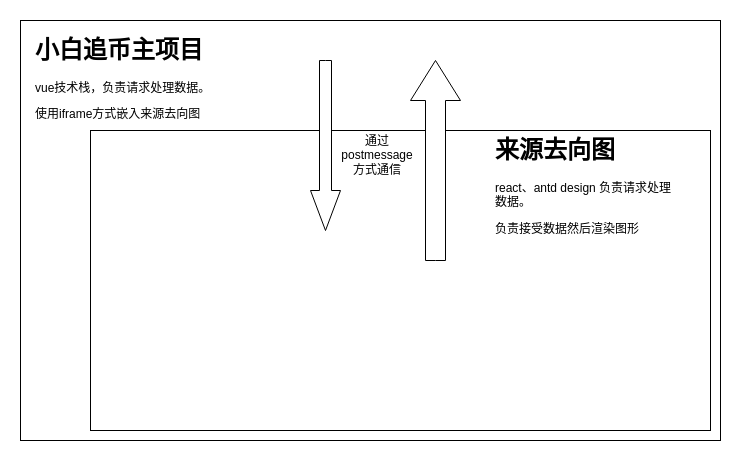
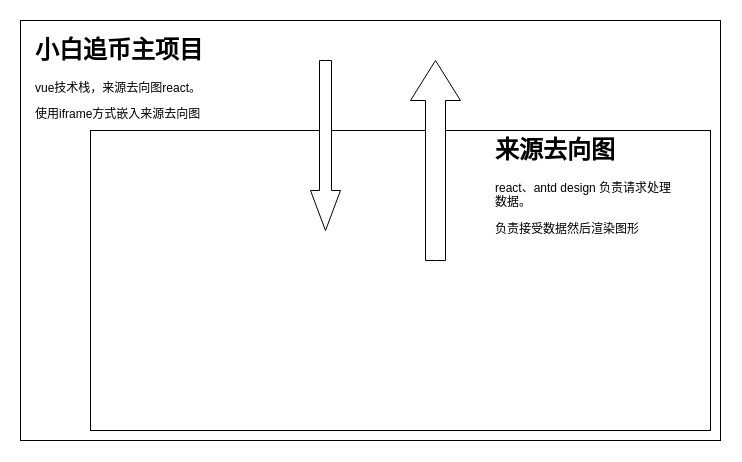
  <mxCell id="0" />
  <mxCell id="1" parent="0" />
  <mxCell id="2" value="" style="rounded=0;whiteSpace=wrap;html=1;" vertex="1" parent="1"><mxGeometry x="20" y="20" width="700" height="420" as="geometry" /></mxCell>
- <mxCell id="3" value="&lt;h1&gt;小白追币主项目&lt;/h1&gt;&lt;p&gt;vue技术栈，负责请求处理数据。&lt;/p&gt;&lt;p&gt;使用iframe方式嵌入来源去向图&lt;/p&gt;" style="text;html=1;strokeColor=none;fillColor=none;spacing=5;spacingTop=-20;whiteSpace=wrap;overflow=hidden;rounded=0;" vertex="1" parent="1"><mxGeometry x="30" y="30" width="190" height="120" as="geometry" /></mxCell>
+ <mxCell id="3" value="&lt;h1&gt;小白追币主项目&lt;/h1&gt;&lt;p&gt;vue技术栈，来源去向图react。&lt;/p&gt;&lt;p&gt;使用iframe方式嵌入来源去向图&lt;/p&gt;" style="text;html=1;strokeColor=none;fillColor=none;spacing=5;spacingTop=-20;whiteSpace=wrap;overflow=hidden;rounded=0;" vertex="1" parent="1"><mxGeometry x="30" y="30" width="190" height="120" as="geometry" /></mxCell>
  <mxCell id="4" value="" style="rounded=0;whiteSpace=wrap;html=1;gradientColor=none;fillColor=default;" vertex="1" parent="1"><mxGeometry x="90" y="130" width="620" height="300" as="geometry" /></mxCell>
  <mxCell id="5" value="&lt;h1&gt;来源去向图&lt;/h1&gt;&lt;p&gt;react、antd design 负责请求处理数据。&lt;/p&gt;&lt;p&gt;负责接受数据然后渲染图形&lt;/p&gt;" style="text;html=1;strokeColor=none;fillColor=none;spacing=5;spacingTop=-20;whiteSpace=wrap;overflow=hidden;rounded=0;" vertex="1" parent="1"><mxGeometry x="490" y="130" width="190" height="120" as="geometry" /></mxCell>
  <mxCell id="6" value="" style="html=1;shadow=0;dashed=0;align=center;verticalAlign=middle;shape=mxgraph.arrows2.arrow;dy=0.6;dx=40;direction=north;notch=0;" vertex="1" parent="1"><mxGeometry x="410" y="60" width="50" height="200" as="geometry" /></mxCell>
  <mxCell id="7" value="" style="html=1;shadow=0;dashed=0;align=center;verticalAlign=middle;shape=mxgraph.arrows2.arrow;dy=0.6;dx=40;direction=south;notch=0;" vertex="1" parent="1"><mxGeometry x="310" y="60" width="30" height="170" as="geometry" /></mxCell>
- <mxCell id="8" value="通过postmessage方式通信" style="text;html=1;strokeColor=none;fillColor=none;align=center;verticalAlign=middle;whiteSpace=wrap;rounded=0;" vertex="1" parent="1"><mxGeometry x="344" y="140" width="66" height="30" as="geometry" /></mxCell>
